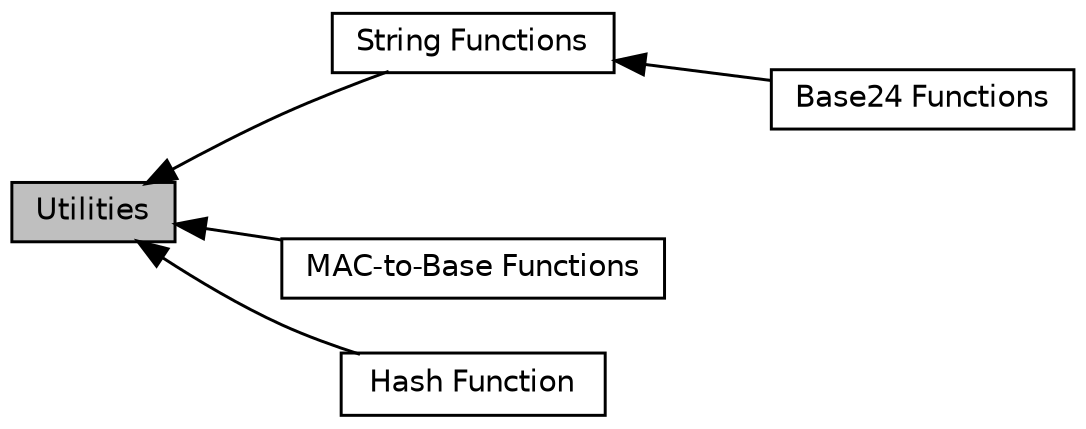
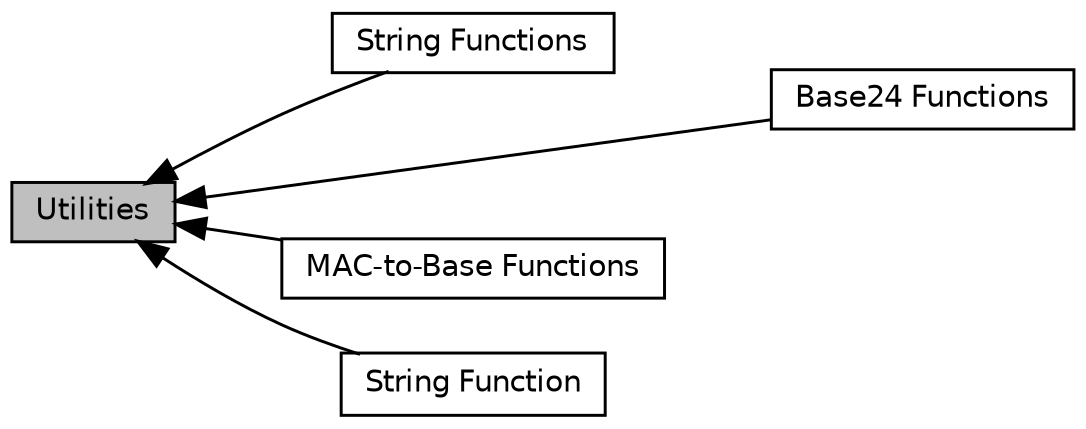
  digraph {
    rankdir=LR
    node [color=black fillcolor=white fontname=Helvetica fontsize=10 shape=record style=filled]
    edge [dir=back fontname=Helvetica fontsize=10 labelfontname=Helvetica labelfontsize=10 shape=plaintext style=solid]
    n1 [height=0.2 label="String Functions" width=0.4]
    n2 [fillcolor=grey75 fontcolor=black height=0.2 label=Utilities width=0.4]
    n3 [height=0.2 label="Base24 Functions" width=0.4]
    n4 [height=0.2 label="MAC-to-Base Functions" width=0.4]
-   n5 [height=0.2 label="Hash Function" width=0.4]
+   n5 [height=0.2 label="String Function" width=0.4]
    n2 -> n1
-   n1 -> n3
+   n2 -> n3
    n2 -> n4
    n2 -> n5
  }
